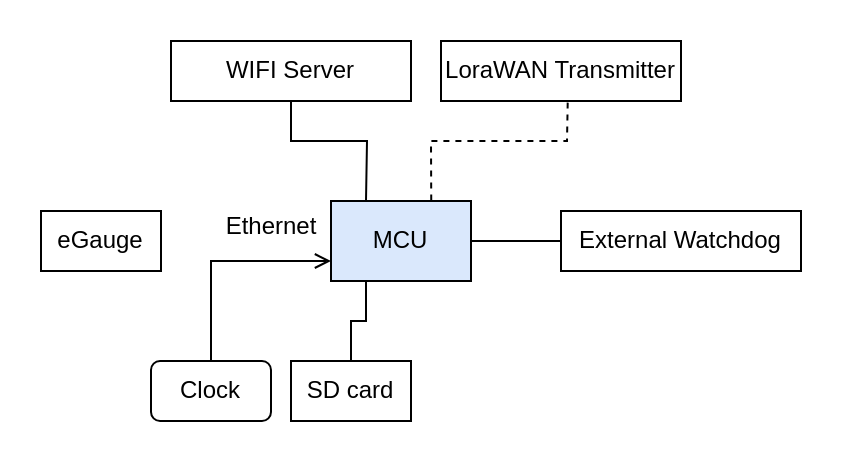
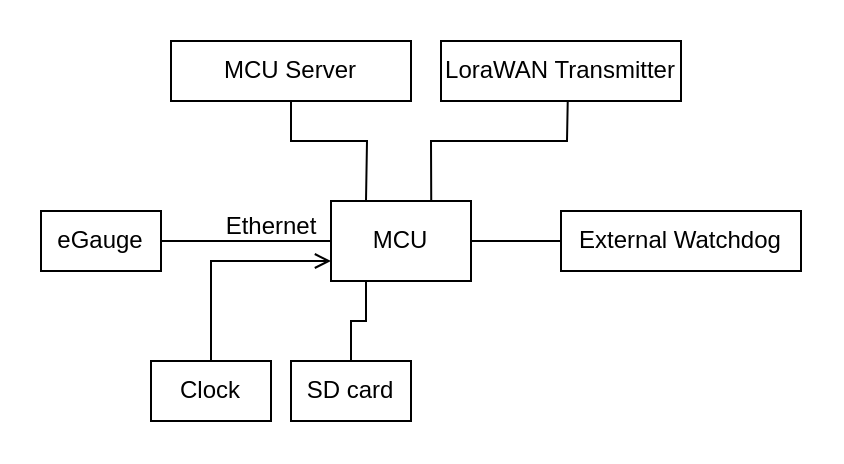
  <mxCell id="0" />
  <mxCell id="1" parent="0" />
  <mxCell id="2" style="edgeStyle=orthogonalEdgeStyle;rounded=0;orthogonalLoop=1;jettySize=auto;html=1;exitX=0.25;exitY=1;exitDx=0;exitDy=0;entryX=0.5;entryY=0;entryDx=0;entryDy=0;endArrow=none;startFill=0;" edge="1" parent="1" source="3" target="11"><mxGeometry relative="1" as="geometry" /></mxCell>
- <mxCell id="3" value="MCU" style="rounded=0;whiteSpace=wrap;html=1;fillColor=#dae8fc;" vertex="1" parent="1"><mxGeometry x="165" y="100" width="70" height="40" as="geometry" /></mxCell>
- <mxCell id="4" value="WIFI Server" style="rounded=0;whiteSpace=wrap;html=1;" vertex="1" parent="1"><mxGeometry x="85" y="20" width="120" height="30" as="geometry" /></mxCell>
+ <mxCell id="3" value="MCU" style="rounded=0;whiteSpace=wrap;html=1;" vertex="1" parent="1"><mxGeometry x="165" y="100" width="70" height="40" as="geometry" /></mxCell>
+ <mxCell id="4" value="MCU Server" style="rounded=0;whiteSpace=wrap;html=1;" vertex="1" parent="1"><mxGeometry x="85" y="20" width="120" height="30" as="geometry" /></mxCell>
  <mxCell id="5" value="" style="endArrow=none;html=1;rounded=0;entryX=0.5;entryY=1;entryDx=0;entryDy=0;exitX=0.25;exitY=0;exitDx=0;exitDy=0;startFill=0;" edge="1" parent="1" source="3" target="4"><mxGeometry width="50" height="50" relative="1" as="geometry"><mxPoint x="95" y="150" as="sourcePoint" /><mxPoint x="145" y="100" as="targetPoint" /><Array as="points"><mxPoint x="183" y="70" /><mxPoint x="145" y="70" /></Array></mxGeometry></mxCell>
  <mxCell id="6" value="External Watchdog" style="rounded=0;whiteSpace=wrap;html=1;" vertex="1" parent="1"><mxGeometry x="280" y="105" width="120" height="30" as="geometry" /></mxCell>
  <mxCell id="7" value="" style="endArrow=none;html=1;rounded=0;exitX=1;exitY=0.5;exitDx=0;exitDy=0;startFill=0;" edge="1" parent="1" source="3" target="6"><mxGeometry width="50" height="50" relative="1" as="geometry"><mxPoint x="285" y="250" as="sourcePoint" /><mxPoint x="335" y="200" as="targetPoint" /></mxGeometry></mxCell>
  <mxCell id="8" value="eGauge" style="rounded=0;whiteSpace=wrap;html=1;" vertex="1" parent="1"><mxGeometry x="20" y="105" width="60" height="30" as="geometry" /></mxCell>
+ <mxCell id="9" value="" style="endArrow=none;html=1;rounded=0;exitX=1;exitY=0.5;exitDx=0;exitDy=0;entryX=0;entryY=0.5;entryDx=0;entryDy=0;startFill=0;" edge="1" parent="1" source="8" target="3"><mxGeometry width="50" height="50" relative="1" as="geometry"><mxPoint x="165" y="220" as="sourcePoint" /><mxPoint x="215" y="170" as="targetPoint" /></mxGeometry></mxCell>
  <mxCell id="10" value="Ethernet" style="text;html=1;align=center;verticalAlign=middle;resizable=0;points=[];autosize=1;strokeColor=none;fillColor=none;" vertex="1" parent="1"><mxGeometry x="100" y="98" width="70" height="30" as="geometry" /></mxCell>
  <mxCell id="11" value="SD card" style="rounded=0;whiteSpace=wrap;html=1;" vertex="1" parent="1"><mxGeometry x="145" y="180" width="60" height="30" as="geometry" /></mxCell>
  <mxCell id="12" value="LoraWAN Transmitter" style="rounded=0;whiteSpace=wrap;html=1;" vertex="1" parent="1"><mxGeometry x="220" y="20" width="120" height="30" as="geometry" /></mxCell>
- <mxCell id="13" value="" style="endArrow=none;html=1;rounded=0;exitX=0.716;exitY=-0.005;exitDx=0;exitDy=0;entryX=0.528;entryY=1.014;entryDx=0;entryDy=0;entryPerimeter=0;exitPerimeter=0;dashed=1;" edge="1" parent="1" source="3" target="12"><mxGeometry width="50" height="50" relative="1" as="geometry"><mxPoint x="425" y="70" as="sourcePoint" /><mxPoint x="475" y="20" as="targetPoint" /><Array as="points"><mxPoint x="215" y="70" /><mxPoint x="283" y="70" /></Array></mxGeometry></mxCell>
+ <mxCell id="13" value="" style="endArrow=none;html=1;rounded=0;exitX=0.716;exitY=-0.005;exitDx=0;exitDy=0;entryX=0.528;entryY=1.014;entryDx=0;entryDy=0;entryPerimeter=0;exitPerimeter=0;" edge="1" parent="1" source="3" target="12"><mxGeometry width="50" height="50" relative="1" as="geometry"><mxPoint x="425" y="70" as="sourcePoint" /><mxPoint x="475" y="20" as="targetPoint" /><Array as="points"><mxPoint x="215" y="70" /><mxPoint x="283" y="70" /></Array></mxGeometry></mxCell>
  <mxCell id="14" style="edgeStyle=orthogonalEdgeStyle;rounded=0;orthogonalLoop=1;jettySize=auto;html=1;exitX=0.5;exitY=0;exitDx=0;exitDy=0;entryX=0;entryY=0.75;entryDx=0;entryDy=0;endArrow=open;startFill=0;" edge="1" parent="1" source="15" target="3"><mxGeometry relative="1" as="geometry" /></mxCell>
- <mxCell id="15" value="Clock" style="whiteSpace=wrap;html=1;rounded=1;" vertex="1" parent="1"><mxGeometry x="75" y="180" width="60" height="30" as="geometry" /></mxCell>
+ <mxCell id="15" value="Clock" style="rounded=0;whiteSpace=wrap;html=1;" vertex="1" parent="1"><mxGeometry x="75" y="180" width="60" height="30" as="geometry" /></mxCell>
